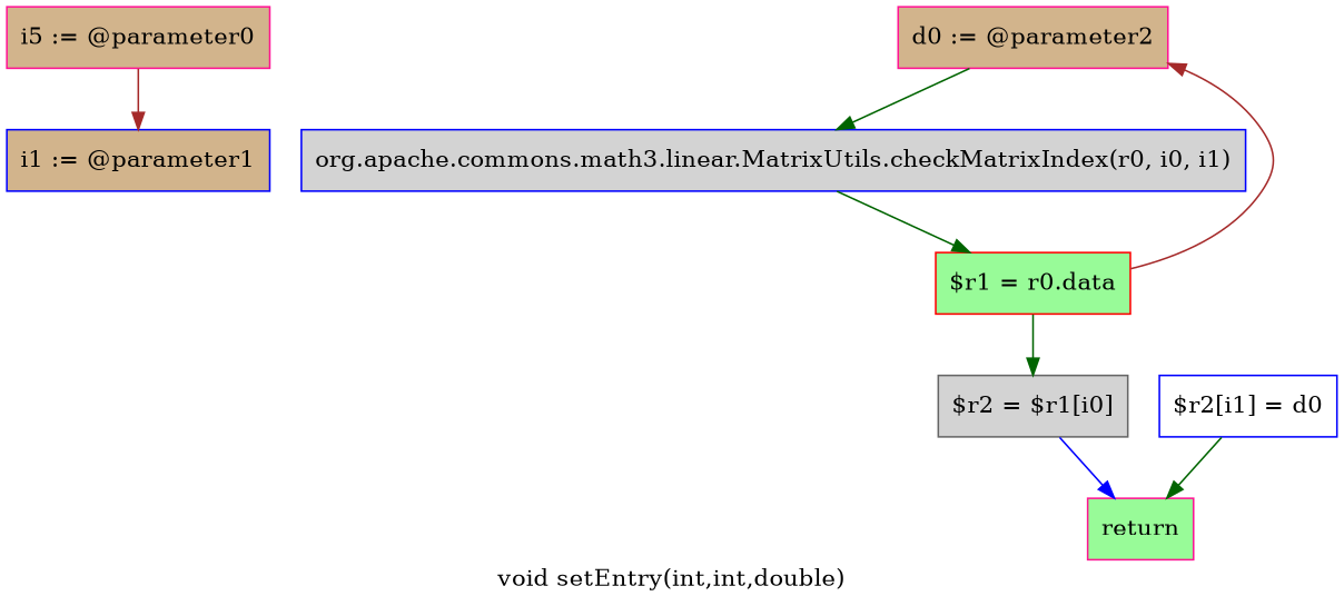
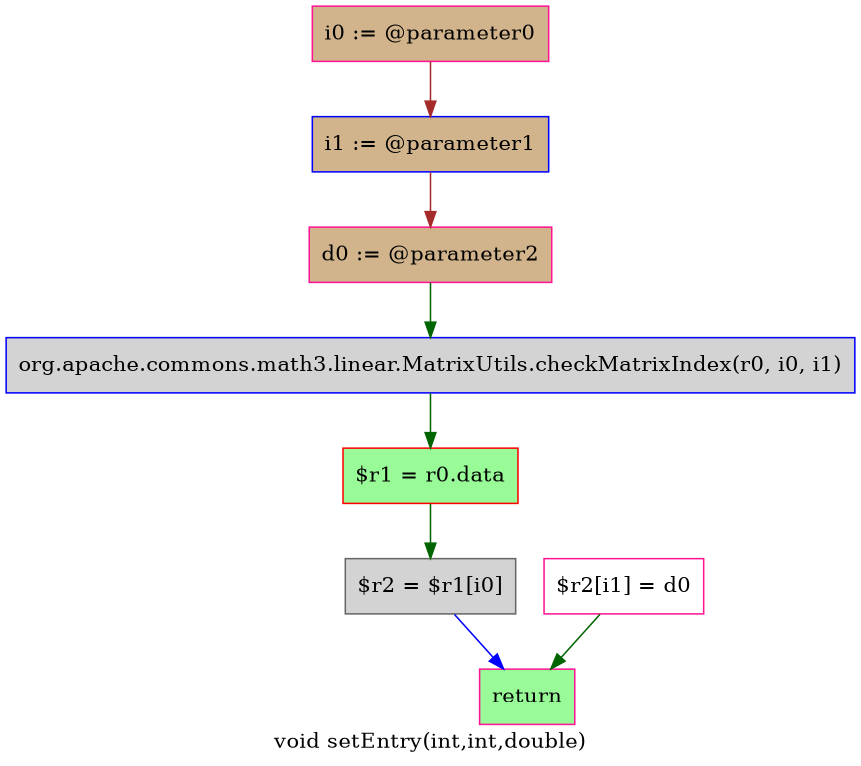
  digraph {
    label="void setEntry(int,int,double)"
    node [color=deeppink fillcolor=tan shape=box style=filled]
    edge [color=darkgreen]
-   n1 [label="i5 := @parameter0"]
+   n1 [label="i0 := @parameter0"]
    n2 [color=blue label="i1 := @parameter1"]
    n3 [label="d0 := @parameter2"]
    n4 [color=blue fillcolor=lightgrey label="org.apache.commons.math3.linear.MatrixUtils.checkMatrixIndex(r0, i0, i1)"]
    n5 [color=red fillcolor=palegreen label="$r1 = r0.data"]
    n6 [color=gray40 fillcolor=lightgrey label="$r2 = $r1[i0]"]
    n7 [fillcolor=palegreen label=return]
-   n8 [color=blue fillcolor=white label="$r2[i1] = d0"]
+   n8 [fillcolor=white label="$r2[i1] = d0"]
    n1 -> n2 [color=brown]
-   n5 -> n3 [color=brown]
+   n2 -> n3 [color=brown]
    n3 -> n4
    n4 -> n5
    n5 -> n6
    n6 -> n7 [color=blue]
    n8 -> n7
  }
